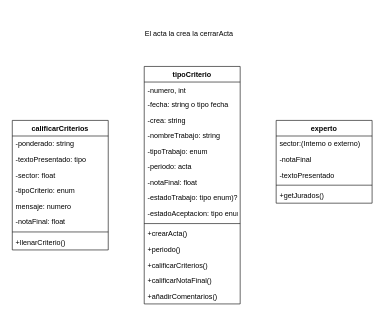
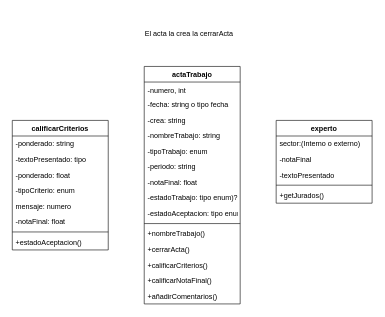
  <mxCell id="0" />
  <mxCell id="1" parent="0" />
- <mxCell id="2" value="tipoCriterio" style="swimlane;fontStyle=1;align=center;verticalAlign=top;childLayout=stackLayout;horizontal=1;startSize=26;horizontalStack=0;resizeParent=1;resizeParentMax=0;resizeLast=0;collapsible=1;marginBottom=0;" parent="1" vertex="1"><mxGeometry x="240" y="110" width="160" height="396" as="geometry" /></mxCell>
+ <mxCell id="2" value="actaTrabajo" style="swimlane;fontStyle=1;align=center;verticalAlign=top;childLayout=stackLayout;horizontal=1;startSize=26;horizontalStack=0;resizeParent=1;resizeParentMax=0;resizeLast=0;collapsible=1;marginBottom=0;" parent="1" vertex="1"><mxGeometry x="240" y="110" width="160" height="396" as="geometry" /></mxCell>
  <mxCell id="3" value="-numero, int" style="text;strokeColor=none;fillColor=none;align=left;verticalAlign=top;spacingLeft=4;spacingRight=4;overflow=hidden;rotatable=0;points=[[0,0.5],[1,0.5]];portConstraint=eastwest;" parent="2" vertex="1"><mxGeometry y="26" width="160" height="24" as="geometry" /></mxCell>
  <mxCell id="4" value="-fecha: string o tipo fecha" style="text;strokeColor=none;fillColor=none;align=left;verticalAlign=top;spacingLeft=4;spacingRight=4;overflow=hidden;rotatable=0;points=[[0,0.5],[1,0.5]];portConstraint=eastwest;" parent="2" vertex="1"><mxGeometry y="50" width="160" height="26" as="geometry" /></mxCell>
  <mxCell id="5" value="-crea: string" style="text;strokeColor=none;fillColor=none;align=left;verticalAlign=top;spacingLeft=4;spacingRight=4;overflow=hidden;rotatable=0;points=[[0,0.5],[1,0.5]];portConstraint=eastwest;" parent="2" vertex="1"><mxGeometry y="76" width="160" height="26" as="geometry" /></mxCell>
  <mxCell id="6" value="-nombreTrabajo: string" style="text;strokeColor=none;fillColor=none;align=left;verticalAlign=top;spacingLeft=4;spacingRight=4;overflow=hidden;rotatable=0;points=[[0,0.5],[1,0.5]];portConstraint=eastwest;" parent="2" vertex="1"><mxGeometry y="102" width="160" height="26" as="geometry" /></mxCell>
  <mxCell id="7" value="-tipoTrabajo: enum" style="text;strokeColor=none;fillColor=none;align=left;verticalAlign=top;spacingLeft=4;spacingRight=4;overflow=hidden;rotatable=0;points=[[0,0.5],[1,0.5]];portConstraint=eastwest;" parent="2" vertex="1"><mxGeometry y="128" width="160" height="26" as="geometry" /></mxCell>
- <mxCell id="8" value="-periodo: acta" style="text;strokeColor=none;fillColor=none;align=left;verticalAlign=top;spacingLeft=4;spacingRight=4;overflow=hidden;rotatable=0;points=[[0,0.5],[1,0.5]];portConstraint=eastwest;" parent="2" vertex="1"><mxGeometry y="154" width="160" height="26" as="geometry" /></mxCell>
+ <mxCell id="8" value="-periodo: string" style="text;strokeColor=none;fillColor=none;align=left;verticalAlign=top;spacingLeft=4;spacingRight=4;overflow=hidden;rotatable=0;points=[[0,0.5],[1,0.5]];portConstraint=eastwest;" parent="2" vertex="1"><mxGeometry y="154" width="160" height="26" as="geometry" /></mxCell>
  <mxCell id="9" value="-notaFinal: float" style="text;strokeColor=none;fillColor=none;align=left;verticalAlign=top;spacingLeft=4;spacingRight=4;overflow=hidden;rotatable=0;points=[[0,0.5],[1,0.5]];portConstraint=eastwest;" parent="2" vertex="1"><mxGeometry y="180" width="160" height="26" as="geometry" /></mxCell>
  <mxCell id="10" value="-estadoTrabajo: tipo enum)?" style="text;strokeColor=none;fillColor=none;align=left;verticalAlign=top;spacingLeft=4;spacingRight=4;overflow=hidden;rotatable=0;points=[[0,0.5],[1,0.5]];portConstraint=eastwest;" parent="2" vertex="1"><mxGeometry y="206" width="160" height="26" as="geometry" /></mxCell>
  <mxCell id="11" value="-estadoAceptacion: tipo enum)?" style="text;strokeColor=none;fillColor=none;align=left;verticalAlign=top;spacingLeft=4;spacingRight=4;overflow=hidden;rotatable=0;points=[[0,0.5],[1,0.5]];portConstraint=eastwest;" parent="2" vertex="1"><mxGeometry y="232" width="160" height="26" as="geometry" /></mxCell>
  <mxCell id="12" value="" style="line;strokeWidth=1;fillColor=none;align=left;verticalAlign=middle;spacingTop=-1;spacingLeft=3;spacingRight=3;rotatable=0;labelPosition=right;points=[];portConstraint=eastwest;" parent="2" vertex="1"><mxGeometry y="258" width="160" height="8" as="geometry" /></mxCell>
- <mxCell id="13" value="+crearActa()" style="text;strokeColor=none;fillColor=none;align=left;verticalAlign=top;spacingLeft=4;spacingRight=4;overflow=hidden;rotatable=0;points=[[0,0.5],[1,0.5]];portConstraint=eastwest;" parent="2" vertex="1"><mxGeometry y="266" width="160" height="26" as="geometry" /></mxCell>
- <mxCell id="14" value="+periodo()&#10;" style="text;strokeColor=none;fillColor=none;align=left;verticalAlign=top;spacingLeft=4;spacingRight=4;overflow=hidden;rotatable=0;points=[[0,0.5],[1,0.5]];portConstraint=eastwest;" parent="2" vertex="1"><mxGeometry y="292" width="160" height="26" as="geometry" /></mxCell>
+ <mxCell id="13" value="+nombreTrabajo()" style="text;strokeColor=none;fillColor=none;align=left;verticalAlign=top;spacingLeft=4;spacingRight=4;overflow=hidden;rotatable=0;points=[[0,0.5],[1,0.5]];portConstraint=eastwest;" parent="2" vertex="1"><mxGeometry y="266" width="160" height="26" as="geometry" /></mxCell>
+ <mxCell id="14" value="+cerrarActa()&#10;" style="text;strokeColor=none;fillColor=none;align=left;verticalAlign=top;spacingLeft=4;spacingRight=4;overflow=hidden;rotatable=0;points=[[0,0.5],[1,0.5]];portConstraint=eastwest;" parent="2" vertex="1"><mxGeometry y="292" width="160" height="26" as="geometry" /></mxCell>
  <mxCell id="15" value="+calificarCriterios()" style="text;strokeColor=none;fillColor=none;align=left;verticalAlign=top;spacingLeft=4;spacingRight=4;overflow=hidden;rotatable=0;points=[[0,0.5],[1,0.5]];portConstraint=eastwest;" parent="2" vertex="1"><mxGeometry y="318" width="160" height="26" as="geometry" /></mxCell>
  <mxCell id="16" value="+calificarNotaFinal()" style="text;strokeColor=none;fillColor=none;align=left;verticalAlign=top;spacingLeft=4;spacingRight=4;overflow=hidden;rotatable=0;points=[[0,0.5],[1,0.5]];portConstraint=eastwest;" parent="2" vertex="1"><mxGeometry y="344" width="160" height="26" as="geometry" /></mxCell>
  <mxCell id="17" value="+añadirComentarios()" style="text;strokeColor=none;fillColor=none;align=left;verticalAlign=top;spacingLeft=4;spacingRight=4;overflow=hidden;rotatable=0;points=[[0,0.5],[1,0.5]];portConstraint=eastwest;" parent="2" vertex="1"><mxGeometry y="370" width="160" height="26" as="geometry" /></mxCell>
  <mxCell id="18" value="calificarCriterios" style="swimlane;fontStyle=1;align=center;verticalAlign=top;childLayout=stackLayout;horizontal=1;startSize=26;horizontalStack=0;resizeParent=1;resizeParentMax=0;resizeLast=0;collapsible=1;marginBottom=0;" parent="1" vertex="1"><mxGeometry x="20" y="200" width="160" height="216" as="geometry" /></mxCell>
  <mxCell id="19" value="-ponderado: string" style="text;strokeColor=none;fillColor=none;align=left;verticalAlign=top;spacingLeft=4;spacingRight=4;overflow=hidden;rotatable=0;points=[[0,0.5],[1,0.5]];portConstraint=eastwest;" parent="18" vertex="1"><mxGeometry y="26" width="160" height="26" as="geometry" /></mxCell>
  <mxCell id="20" value="-textoPresentado: tipo" style="text;strokeColor=none;fillColor=none;align=left;verticalAlign=top;spacingLeft=4;spacingRight=4;overflow=hidden;rotatable=0;points=[[0,0.5],[1,0.5]];portConstraint=eastwest;" parent="18" vertex="1"><mxGeometry y="52" width="160" height="26" as="geometry" /></mxCell>
- <mxCell id="21" value="-sector: float" style="text;strokeColor=none;fillColor=none;align=left;verticalAlign=top;spacingLeft=4;spacingRight=4;overflow=hidden;rotatable=0;points=[[0,0.5],[1,0.5]];portConstraint=eastwest;" vertex="1" parent="18"><mxGeometry y="78" width="160" height="26" as="geometry" /></mxCell>
+ <mxCell id="21" value="-ponderado: float" style="text;strokeColor=none;fillColor=none;align=left;verticalAlign=top;spacingLeft=4;spacingRight=4;overflow=hidden;rotatable=0;points=[[0,0.5],[1,0.5]];portConstraint=eastwest;" vertex="1" parent="18"><mxGeometry y="78" width="160" height="26" as="geometry" /></mxCell>
  <mxCell id="22" value="-tipoCriterio: enum" style="text;strokeColor=none;fillColor=none;align=left;verticalAlign=top;spacingLeft=4;spacingRight=4;overflow=hidden;rotatable=0;points=[[0,0.5],[1,0.5]];portConstraint=eastwest;" parent="18" vertex="1"><mxGeometry y="104" width="160" height="26" as="geometry" /></mxCell>
  <mxCell id="23" value="mensaje: numero" style="text;strokeColor=none;fillColor=none;align=left;verticalAlign=top;spacingLeft=4;spacingRight=4;overflow=hidden;rotatable=0;points=[[0,0.5],[1,0.5]];portConstraint=eastwest;" parent="18" vertex="1"><mxGeometry y="130" width="160" height="26" as="geometry" /></mxCell>
  <mxCell id="24" value="-notaFinal: float" style="text;strokeColor=none;fillColor=none;align=left;verticalAlign=top;spacingLeft=4;spacingRight=4;overflow=hidden;rotatable=0;points=[[0,0.5],[1,0.5]];portConstraint=eastwest;" vertex="1" parent="18"><mxGeometry y="156" width="160" height="26" as="geometry" /></mxCell>
  <mxCell id="25" value="" style="line;strokeWidth=1;fillColor=none;align=left;verticalAlign=middle;spacingTop=-1;spacingLeft=3;spacingRight=3;rotatable=0;labelPosition=right;points=[];portConstraint=eastwest;" parent="18" vertex="1"><mxGeometry y="182" width="160" height="8" as="geometry" /></mxCell>
- <mxCell id="26" value="+llenarCriterio()" style="text;strokeColor=none;fillColor=none;align=left;verticalAlign=top;spacingLeft=4;spacingRight=4;overflow=hidden;rotatable=0;points=[[0,0.5],[1,0.5]];portConstraint=eastwest;" parent="18" vertex="1"><mxGeometry y="190" width="160" height="26" as="geometry" /></mxCell>
+ <mxCell id="26" value="+estadoAceptacion()" style="text;strokeColor=none;fillColor=none;align=left;verticalAlign=top;spacingLeft=4;spacingRight=4;overflow=hidden;rotatable=0;points=[[0,0.5],[1,0.5]];portConstraint=eastwest;" parent="18" vertex="1"><mxGeometry y="190" width="160" height="26" as="geometry" /></mxCell>
  <mxCell id="27" value="experto" style="swimlane;fontStyle=1;align=center;verticalAlign=top;childLayout=stackLayout;horizontal=1;startSize=26;horizontalStack=0;resizeParent=1;resizeParentMax=0;resizeLast=0;collapsible=1;marginBottom=0;" parent="1" vertex="1"><mxGeometry x="460" y="200" width="160" height="138" as="geometry" /></mxCell>
  <mxCell id="28" value="sector:(Interno o externo)" style="text;strokeColor=none;fillColor=none;align=left;verticalAlign=top;spacingLeft=4;spacingRight=4;overflow=hidden;rotatable=0;points=[[0,0.5],[1,0.5]];portConstraint=eastwest;" parent="27" vertex="1"><mxGeometry y="26" width="160" height="26" as="geometry" /></mxCell>
  <mxCell id="29" value="-notaFinal&#10;" style="text;strokeColor=none;fillColor=none;align=left;verticalAlign=top;spacingLeft=4;spacingRight=4;overflow=hidden;rotatable=0;points=[[0,0.5],[1,0.5]];portConstraint=eastwest;" parent="27" vertex="1"><mxGeometry y="52" width="160" height="26" as="geometry" /></mxCell>
  <mxCell id="30" value="-textoPresentado" style="text;strokeColor=none;fillColor=none;align=left;verticalAlign=top;spacingLeft=4;spacingRight=4;overflow=hidden;rotatable=0;points=[[0,0.5],[1,0.5]];portConstraint=eastwest;" parent="27" vertex="1"><mxGeometry y="78" width="160" height="26" as="geometry" /></mxCell>
  <mxCell id="31" value="" style="line;strokeWidth=1;fillColor=none;align=left;verticalAlign=middle;spacingTop=-1;spacingLeft=3;spacingRight=3;rotatable=0;labelPosition=right;points=[];portConstraint=eastwest;" parent="27" vertex="1"><mxGeometry y="104" width="160" height="8" as="geometry" /></mxCell>
  <mxCell id="32" value="+getJurados()" style="text;strokeColor=none;fillColor=none;align=left;verticalAlign=top;spacingLeft=4;spacingRight=4;overflow=hidden;rotatable=0;points=[[0,0.5],[1,0.5]];portConstraint=eastwest;" parent="27" vertex="1"><mxGeometry y="112" width="160" height="26" as="geometry" /></mxCell>
  <mxCell id="33" value="El acta la crea la cerrarActa&lt;br&gt;" style="text;html=1;strokeColor=none;fillColor=none;align=center;verticalAlign=middle;whiteSpace=wrap;rounded=0;" vertex="1" parent="1"><mxGeometry x="240" y="20" width="150" height="70" as="geometry" /></mxCell>
